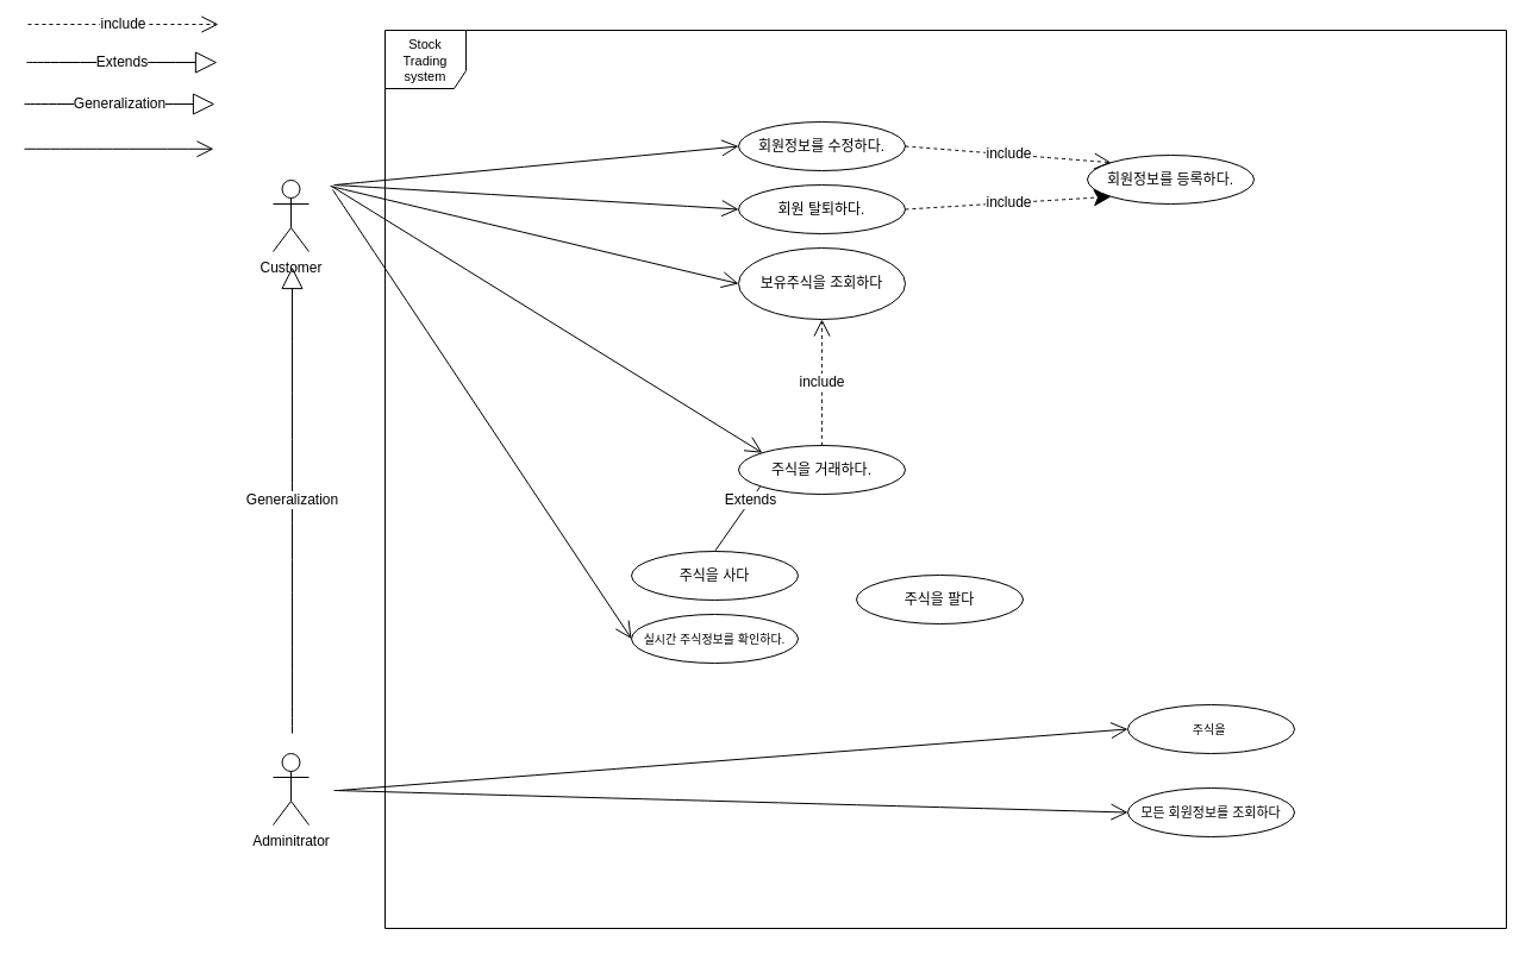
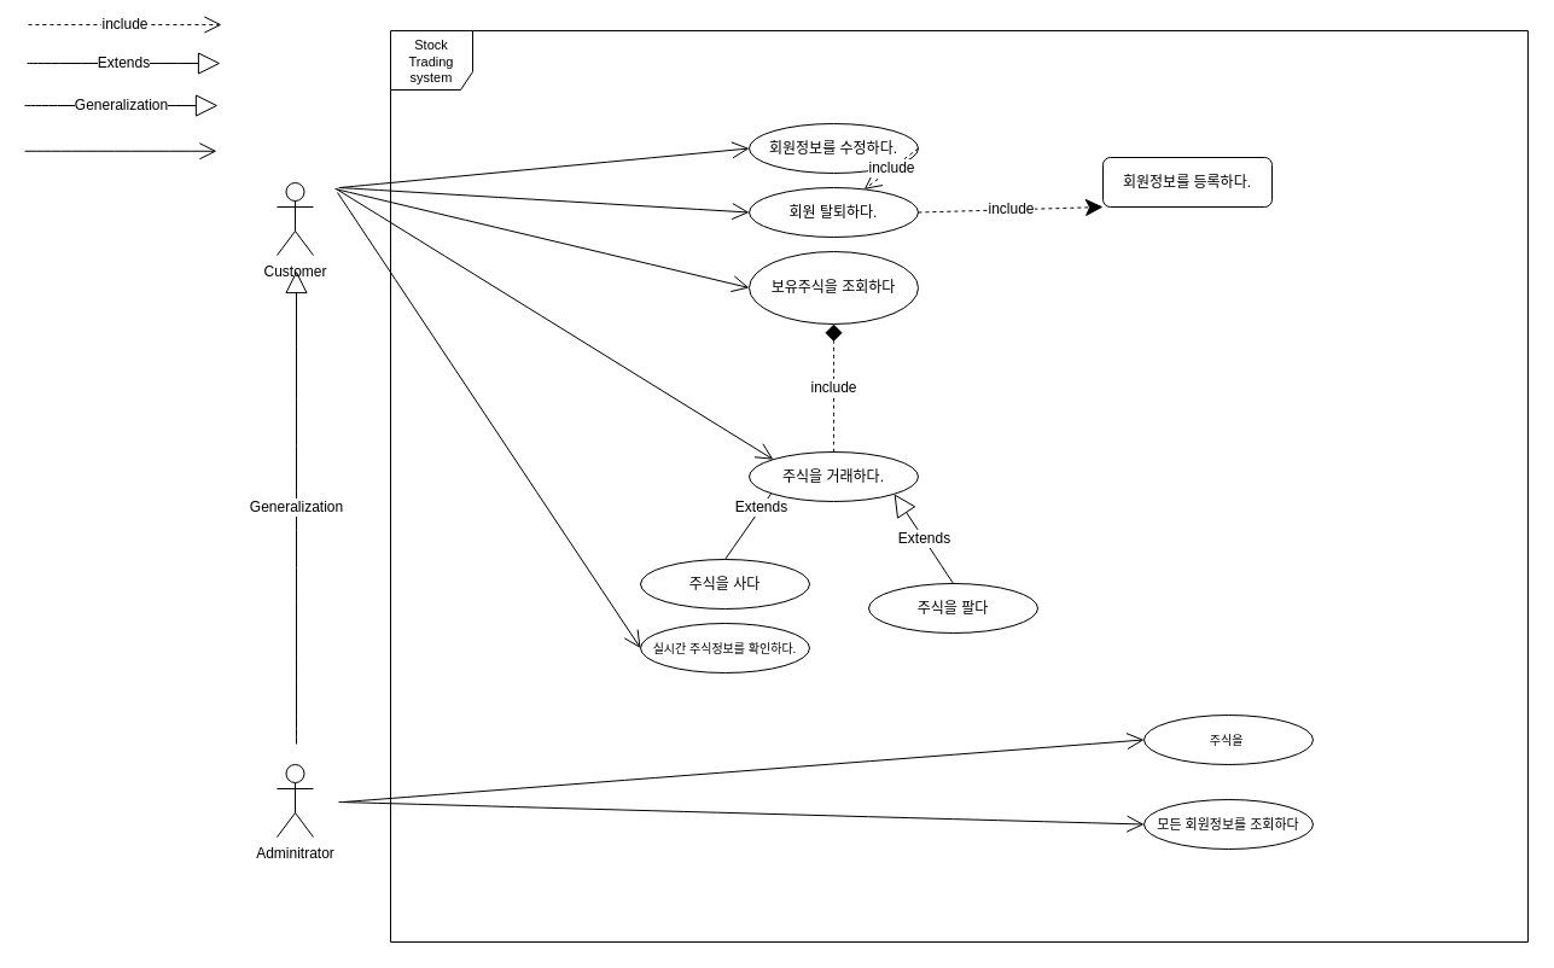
  <mxCell id="0" />
  <mxCell id="1" parent="0" />
  <mxCell id="2" value="include" style="endArrow=open;endSize=12;dashed=1;html=1;rounded=0;fontSize=12;curved=1;" edge="1" parent="1"><mxGeometry width="160" relative="1" as="geometry"><mxPoint x="23" y="20" as="sourcePoint" /><mxPoint x="183" y="20" as="targetPoint" /></mxGeometry></mxCell>
  <mxCell id="3" value="Extends" style="endArrow=block;endSize=16;endFill=0;html=1;rounded=0;fontSize=12;curved=1;entryX=0.284;entryY=0.089;entryDx=0;entryDy=0;exitX=0.5;exitY=0;exitDx=0;exitDy=0;entryPerimeter=0;" edge="1" parent="1" source="7" target="18"><mxGeometry width="160" relative="1" as="geometry"><mxPoint x="402" y="428" as="sourcePoint" /><mxPoint x="562" y="428" as="targetPoint" /></mxGeometry></mxCell>
  <mxCell id="4" value="Generalization" style="endArrow=block;endSize=16;endFill=0;html=1;rounded=0;fontSize=12;curved=1;" edge="1" parent="1"><mxGeometry width="160" relative="1" as="geometry"><mxPoint x="20" y="87" as="sourcePoint" /><mxPoint x="180" y="87" as="targetPoint" /></mxGeometry></mxCell>
  <mxCell id="5" value="&lt;div&gt;Adminitrator&lt;br&gt;&lt;/div&gt;" style="shape=umlActor;verticalLabelPosition=bottom;verticalAlign=top;html=1;outlineConnect=0;" vertex="1" parent="1"><mxGeometry x="229" y="633" width="30" height="60" as="geometry" /></mxCell>
  <mxCell id="6" value="&lt;font style=&quot;font-size: 11px;&quot;&gt;Stock&lt;/font&gt;&lt;div style=&quot;font-size: 11px;&quot;&gt;&lt;font style=&quot;font-size: 11px;&quot;&gt;Trading&lt;/font&gt;&lt;/div&gt;&lt;div style=&quot;font-size: 11px;&quot;&gt;&lt;font style=&quot;font-size: 11px;&quot;&gt;system&lt;/font&gt;&lt;/div&gt;" style="shape=umlFrame;whiteSpace=wrap;html=1;pointerEvents=0;width=68;height=49;" vertex="1" parent="1"><mxGeometry x="323" y="25" width="942" height="755" as="geometry" /></mxCell>
  <mxCell id="7" value="주식을 사다" style="ellipse;whiteSpace=wrap;html=1;" vertex="1" parent="1"><mxGeometry x="530" y="463" width="140" height="41" as="geometry" /></mxCell>
  <mxCell id="8" value="주식을 팔다" style="ellipse;whiteSpace=wrap;html=1;" vertex="1" parent="1"><mxGeometry x="719" y="483" width="140" height="41" as="geometry" /></mxCell>
  <mxCell id="9" value="보유주식을 조회하다" style="ellipse;whiteSpace=wrap;html=1;" vertex="1" parent="1"><mxGeometry x="620" y="208" width="140" height="60" as="geometry" /></mxCell>
- <mxCell id="10" value="회원정보를 등록하다." style="ellipse;whiteSpace=wrap;html=1;" vertex="1" parent="1"><mxGeometry x="913" y="130" width="140" height="41" as="geometry" /></mxCell>
+ <mxCell id="10" value="회원정보를 등록하다." style="whiteSpace=wrap;html=1;rounded=1;" vertex="1" parent="1"><mxGeometry x="913" y="130" width="140" height="41" as="geometry" /></mxCell>
  <mxCell id="11" value="회원정보를 수정하다." style="ellipse;whiteSpace=wrap;html=1;" vertex="1" parent="1"><mxGeometry x="620" y="102" width="140" height="41" as="geometry" /></mxCell>
  <mxCell id="12" value="회원 탈퇴하다." style="ellipse;whiteSpace=wrap;html=1;" vertex="1" parent="1"><mxGeometry x="620" y="155" width="140" height="41" as="geometry" /></mxCell>
  <mxCell id="13" value="&lt;font style=&quot;font-size: 11px;&quot;&gt;모든 회원정보를 조회하다&lt;/font&gt;" style="ellipse;whiteSpace=wrap;html=1;" vertex="1" parent="1"><mxGeometry x="947" y="662" width="140" height="41" as="geometry" /></mxCell>
  <mxCell id="14" value="Customer&lt;div&gt;&lt;br&gt;&lt;/div&gt;" style="shape=umlActor;verticalLabelPosition=bottom;verticalAlign=top;html=1;outlineConnect=0;" vertex="1" parent="1"><mxGeometry x="229" y="151" width="30" height="60" as="geometry" /></mxCell>
  <mxCell id="15" value="&lt;span style=&quot;font-size: 10px;&quot;&gt;주식을&amp;nbsp;&lt;/span&gt;" style="ellipse;whiteSpace=wrap;html=1;" vertex="1" parent="1"><mxGeometry x="947" y="592" width="140" height="41" as="geometry" /></mxCell>
  <mxCell id="16" value="Generalization" style="endArrow=block;endSize=16;endFill=0;html=1;rounded=0;fontSize=12;curved=1;" edge="1" parent="1"><mxGeometry width="160" relative="1" as="geometry"><mxPoint x="245" y="616" as="sourcePoint" /><mxPoint x="245" y="224" as="targetPoint" /></mxGeometry></mxCell>
  <mxCell id="17" value="" style="endArrow=open;endFill=1;endSize=12;html=1;rounded=0;fontSize=12;curved=1;" edge="1" parent="1"><mxGeometry width="160" relative="1" as="geometry"><mxPoint x="20" y="124.75" as="sourcePoint" /><mxPoint x="179" y="124.75" as="targetPoint" /></mxGeometry></mxCell>
  <mxCell id="18" value="주식을 거래하다." style="ellipse;whiteSpace=wrap;html=1;" vertex="1" parent="1"><mxGeometry x="620" y="374" width="140" height="41" as="geometry" /></mxCell>
+ <mxCell id="19" value="Extends" style="endArrow=block;endSize=16;endFill=0;html=1;rounded=0;fontSize=12;curved=1;entryX=1;entryY=1;entryDx=0;entryDy=0;exitX=0.5;exitY=0;exitDx=0;exitDy=0;" edge="1" parent="1" source="8" target="18"><mxGeometry width="160" relative="1" as="geometry"><mxPoint x="880" y="438" as="sourcePoint" /><mxPoint x="978" y="390" as="targetPoint" /></mxGeometry></mxCell>
  <mxCell id="20" value="Extends" style="endArrow=block;endSize=16;endFill=0;html=1;rounded=0;fontSize=12;curved=1;" edge="1" parent="1"><mxGeometry width="160" relative="1" as="geometry"><mxPoint x="22" y="52" as="sourcePoint" /><mxPoint x="182" y="52" as="targetPoint" /></mxGeometry></mxCell>
  <mxCell id="21" value="" style="endArrow=open;endFill=1;endSize=12;html=1;rounded=0;fontSize=12;curved=1;entryX=0;entryY=0.5;entryDx=0;entryDy=0;" edge="1" parent="1" target="11"><mxGeometry width="160" relative="1" as="geometry"><mxPoint x="281" y="155" as="sourcePoint" /><mxPoint x="420" y="155.47" as="targetPoint" /></mxGeometry></mxCell>
  <mxCell id="22" value="" style="endArrow=open;endFill=1;endSize=12;html=1;rounded=0;fontSize=12;curved=1;entryX=0;entryY=0.5;entryDx=0;entryDy=0;" edge="1" parent="1" target="12"><mxGeometry width="160" relative="1" as="geometry"><mxPoint x="280" y="155" as="sourcePoint" /><mxPoint x="428" y="200" as="targetPoint" /></mxGeometry></mxCell>
  <mxCell id="23" value="" style="endArrow=open;endFill=1;endSize=12;html=1;rounded=0;fontSize=12;curved=1;entryX=0;entryY=0.5;entryDx=0;entryDy=0;" edge="1" parent="1" target="9"><mxGeometry width="160" relative="1" as="geometry"><mxPoint x="277" y="156" as="sourcePoint" /><mxPoint x="471" y="222" as="targetPoint" /></mxGeometry></mxCell>
  <mxCell id="24" value="" style="endArrow=open;endFill=1;endSize=12;html=1;rounded=0;fontSize=12;curved=1;entryX=0;entryY=0;entryDx=0;entryDy=0;" edge="1" parent="1" target="18"><mxGeometry width="160" relative="1" as="geometry"><mxPoint x="278" y="156" as="sourcePoint" /><mxPoint x="444.5" y="295.97" as="targetPoint" /></mxGeometry></mxCell>
  <mxCell id="25" value="" style="endArrow=open;endFill=1;endSize=12;html=1;rounded=0;fontSize=12;curved=1;entryX=0;entryY=0.5;entryDx=0;entryDy=0;" edge="1" parent="1" target="15"><mxGeometry width="160" relative="1" as="geometry"><mxPoint x="284" y="664" as="sourcePoint" /><mxPoint x="625" y="485" as="targetPoint" /></mxGeometry></mxCell>
  <mxCell id="26" value="" style="endArrow=open;endFill=1;endSize=12;html=1;rounded=0;fontSize=12;curved=1;entryX=0;entryY=0.5;entryDx=0;entryDy=0;" edge="1" parent="1" target="13"><mxGeometry width="160" relative="1" as="geometry"><mxPoint x="280" y="664" as="sourcePoint" /><mxPoint x="748" y="498.5" as="targetPoint" /></mxGeometry></mxCell>
- <mxCell id="27" value="include" style="endArrow=open;endSize=12;dashed=1;html=1;rounded=0;fontSize=12;curved=1;entryX=0;entryY=0;entryDx=0;entryDy=0;exitX=1;exitY=0.5;exitDx=0;exitDy=0;" edge="1" parent="1" source="11" target="10"><mxGeometry width="160" relative="1" as="geometry"><mxPoint x="828" y="221.5" as="sourcePoint" /><mxPoint x="1118" y="375.5" as="targetPoint" /></mxGeometry></mxCell>
+ <mxCell id="27" value="include" style="endArrow=open;endSize=12;dashed=1;html=1;rounded=0;fontSize=12;curved=1;exitX=1;exitY=0.5;exitDx=0;exitDy=0;" edge="1" parent="1" source="11" target="12"><mxGeometry width="160" relative="1" as="geometry"><mxPoint x="828" y="221.5" as="sourcePoint" /><mxPoint x="1118" y="375.5" as="targetPoint" /></mxGeometry></mxCell>
  <mxCell id="28" value="include" style="endArrow=classic;endSize=12;dashed=1;html=1;rounded=0;fontSize=12;curved=1;entryX=0;entryY=1;entryDx=0;entryDy=0;exitX=1;exitY=0.5;exitDx=0;exitDy=0;" edge="1" parent="1" source="12" target="10"><mxGeometry width="160" relative="1" as="geometry"><mxPoint x="770" y="191.5" as="sourcePoint" /><mxPoint x="938" y="261.5" as="targetPoint" /></mxGeometry></mxCell>
  <mxCell id="29" value="&lt;font style=&quot;font-size: 10px;&quot;&gt;실시간 주식정보를 확인하다.&lt;/font&gt;" style="ellipse;whiteSpace=wrap;html=1;" vertex="1" parent="1"><mxGeometry x="530" y="516" width="140" height="41" as="geometry" /></mxCell>
  <mxCell id="30" value="" style="endArrow=open;endFill=1;endSize=12;html=1;rounded=0;fontSize=12;curved=1;entryX=0;entryY=0.5;entryDx=0;entryDy=0;" edge="1" parent="1" target="29"><mxGeometry width="160" relative="1" as="geometry"><mxPoint x="279" y="159" as="sourcePoint" /><mxPoint x="459" y="439.5" as="targetPoint" /></mxGeometry></mxCell>
- <mxCell id="31" value="include" style="endArrow=open;endSize=12;dashed=1;html=1;rounded=0;fontSize=12;curved=1;entryX=0.5;entryY=1;entryDx=0;entryDy=0;" edge="1" parent="1" source="18" target="9"><mxGeometry width="160" relative="1" as="geometry"><mxPoint x="738" y="185.5" as="sourcePoint" /><mxPoint x="966" y="351.5" as="targetPoint" /></mxGeometry></mxCell>
+ <mxCell id="31" value="include" style="endArrow=diamond;endSize=12;dashed=1;html=1;rounded=0;fontSize=12;curved=1;entryX=0.5;entryY=1;entryDx=0;entryDy=0;" edge="1" parent="1" source="18" target="9"><mxGeometry width="160" relative="1" as="geometry"><mxPoint x="738" y="185.5" as="sourcePoint" /><mxPoint x="966" y="351.5" as="targetPoint" /></mxGeometry></mxCell>
